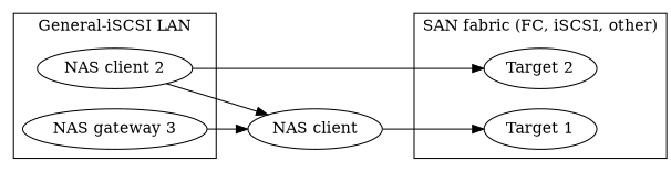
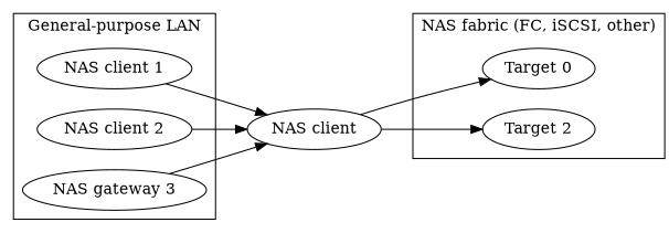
  digraph {
    rankdir=LR
-   n1 [label="Target 1"]
+   n1 [label="Target 0"]
    n2 [label="Target 2"]
+   n3 [label="NAS client 1"]
    n4 [label="NAS client 2"]
    n5 [label="NAS gateway 3"]
    n6 [label="NAS client"]
    subgraph cluster_1 {
-     label="SAN fabric (FC, iSCSI, other)"
+     label="NAS fabric (FC, iSCSI, other)"
      n1
      n2
    }
    subgraph cluster_2 {
-     label="General-iSCSI LAN"
+     label="General-purpose LAN"
+     n3
      n4
      n5
    }
+   n3 -> n6
    n4 -> n6
    n5 -> n6
    n6 -> n1
-   n4 -> n2
+   n6 -> n2
  }
